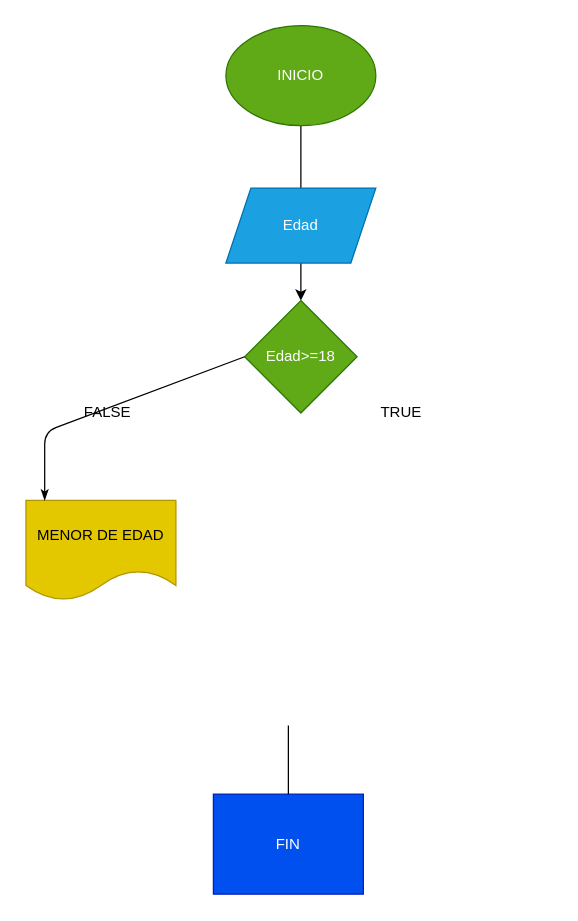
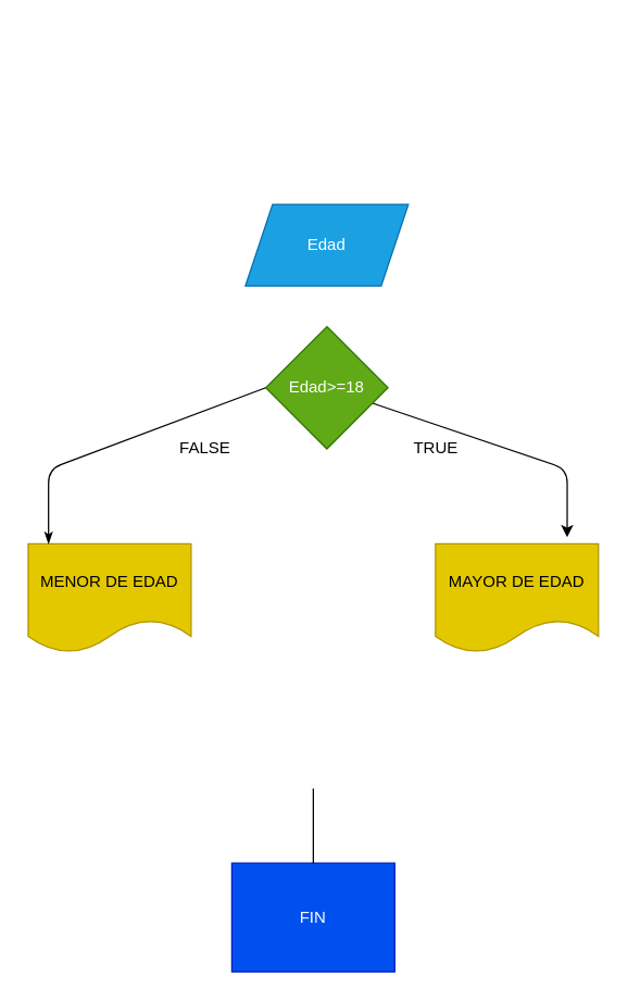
  <mxCell id="0" />
  <mxCell id="1" parent="0" />
- <mxCell id="2" value="" style="edgeStyle=none;html=1;" edge="1" parent="1" source="3" target="5"><mxGeometry relative="1" as="geometry" /></mxCell>
- <mxCell id="3" value="INICIO" style="ellipse;whiteSpace=wrap;html=1;fillColor=#60a917;fontColor=#ffffff;strokeColor=#2D7600;" vertex="1" parent="1"><mxGeometry x="180" y="20" width="120" height="80" as="geometry" /></mxCell>
+ <mxCell id="4" value="" style="edgeStyle=none;html=1;entryX=0.808;entryY=-0.062;entryDx=0;entryDy=0;entryPerimeter=0;" edge="1" parent="1" source="5" target="6"><mxGeometry relative="1" as="geometry"><Array as="points"><mxPoint x="417" y="345" /></Array></mxGeometry></mxCell>
  <mxCell id="5" value="Edad&amp;gt;=18" style="rhombus;whiteSpace=wrap;html=1;fillColor=#60a917;fontColor=#ffffff;strokeColor=#2D7600;" vertex="1" parent="1"><mxGeometry x="195" y="240" width="90" height="90" as="geometry" /></mxCell>
+ <mxCell id="6" value="MAYOR DE EDAD" style="shape=document;whiteSpace=wrap;html=1;boundedLbl=1;fillColor=#e3c800;fontColor=#000000;strokeColor=#B09500;" vertex="1" parent="1"><mxGeometry x="320" y="400" width="120" height="80" as="geometry" /></mxCell>
  <mxCell id="7" value="MENOR DE EDAD" style="shape=document;whiteSpace=wrap;html=1;boundedLbl=1;fillColor=#e3c800;fontColor=#000000;strokeColor=#B09500;" vertex="1" parent="1"><mxGeometry x="20" y="400" width="120" height="80" as="geometry" /></mxCell>
  <mxCell id="8" value="" style="endArrow=classicThin;html=1;exitX=0;exitY=0.5;exitDx=0;exitDy=0;endFill=1;strokeWidth=1;" edge="1" parent="1" source="5"><mxGeometry width="50" height="50" relative="1" as="geometry"><mxPoint x="100" y="380" as="sourcePoint" /><mxPoint x="35" y="400" as="targetPoint" /><Array as="points"><mxPoint x="35" y="345" /></Array></mxGeometry></mxCell>
  <mxCell id="9" value="FIN" style="whiteSpace=wrap;html=1;fillColor=#0050ef;fontColor=#ffffff;strokeColor=#001DBC;rounded=0;" vertex="1" parent="1"><mxGeometry x="170" y="635" width="120" height="80" as="geometry" /></mxCell>
  <mxCell id="10" value="" style="endArrow=none;html=1;strokeWidth=1;exitX=0.5;exitY=0;exitDx=0;exitDy=0;" edge="1" parent="1" source="9"><mxGeometry width="50" height="50" relative="1" as="geometry"><mxPoint x="210" y="640" as="sourcePoint" /><mxPoint x="230" y="580" as="targetPoint" /></mxGeometry></mxCell>
  <mxCell id="11" value="Edad" style="shape=parallelogram;perimeter=parallelogramPerimeter;whiteSpace=wrap;html=1;fixedSize=1;fillColor=#1ba1e2;fontColor=#ffffff;strokeColor=#006EAF;" vertex="1" parent="1"><mxGeometry x="180" y="150" width="120" height="60" as="geometry" /></mxCell>
  <mxCell id="12" value="TRUE" style="text;html=1;align=center;verticalAlign=middle;resizable=0;points=[];autosize=1;strokeColor=none;fillColor=none;" vertex="1" parent="1"><mxGeometry x="295" y="320" width="50" height="20" as="geometry" /></mxCell>
- <mxCell id="13" value="FALSE" style="text;html=1;align=center;verticalAlign=middle;resizable=0;points=[];autosize=1;strokeColor=none;fillColor=none;" vertex="1" parent="1"><mxGeometry x="60" y="320" width="50" height="20" as="geometry" /></mxCell>
+ <mxCell id="13" value="FALSE" style="text;html=1;align=center;verticalAlign=middle;resizable=0;points=[];autosize=1;strokeColor=none;fillColor=none;" vertex="1" parent="1"><mxGeometry x="125" y="320" width="50" height="20" as="geometry" /></mxCell>
